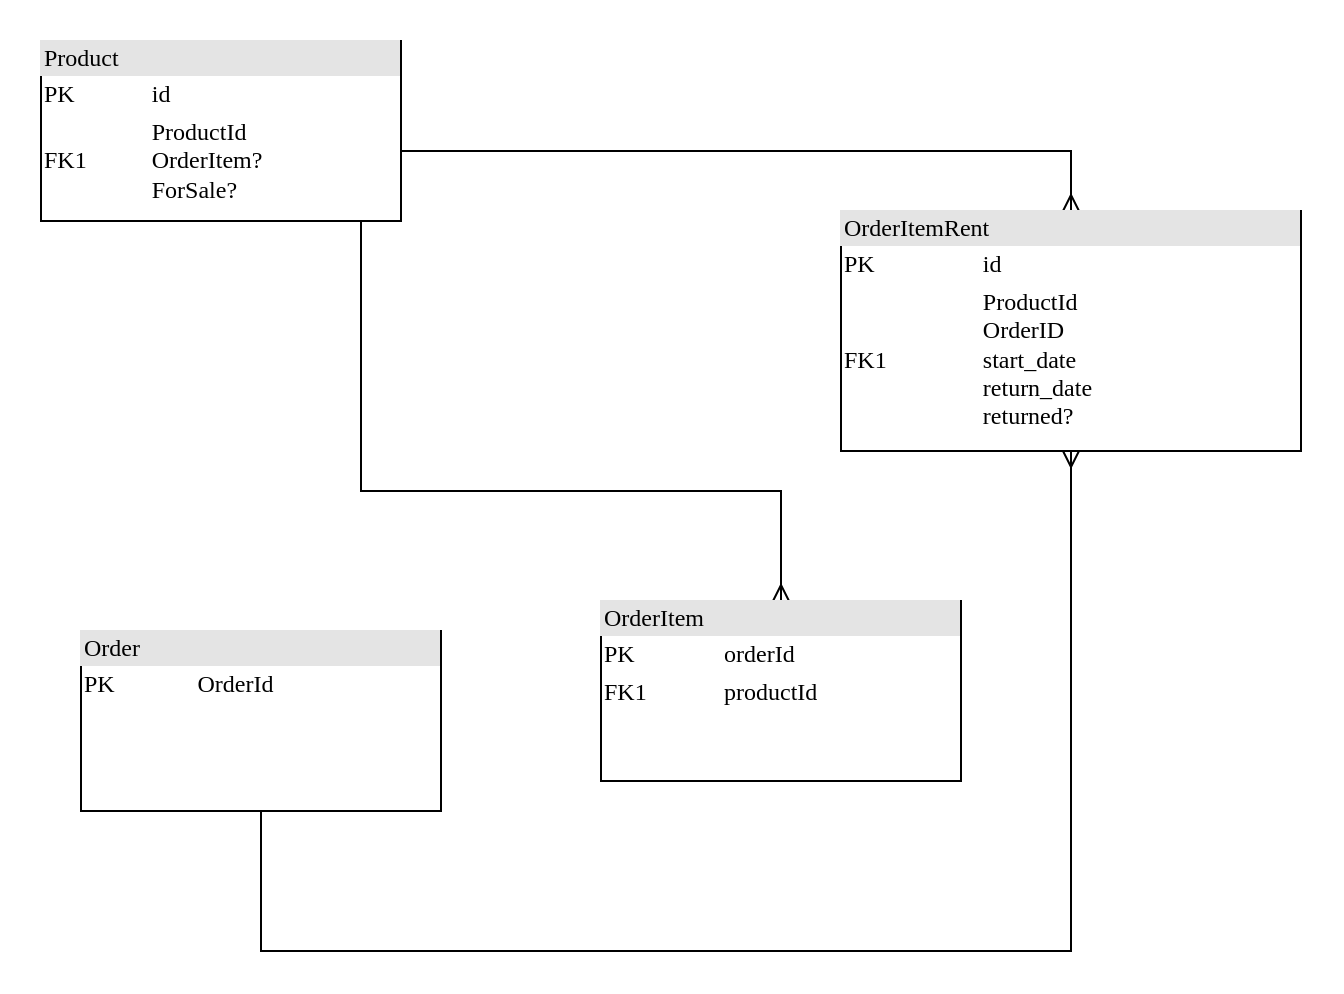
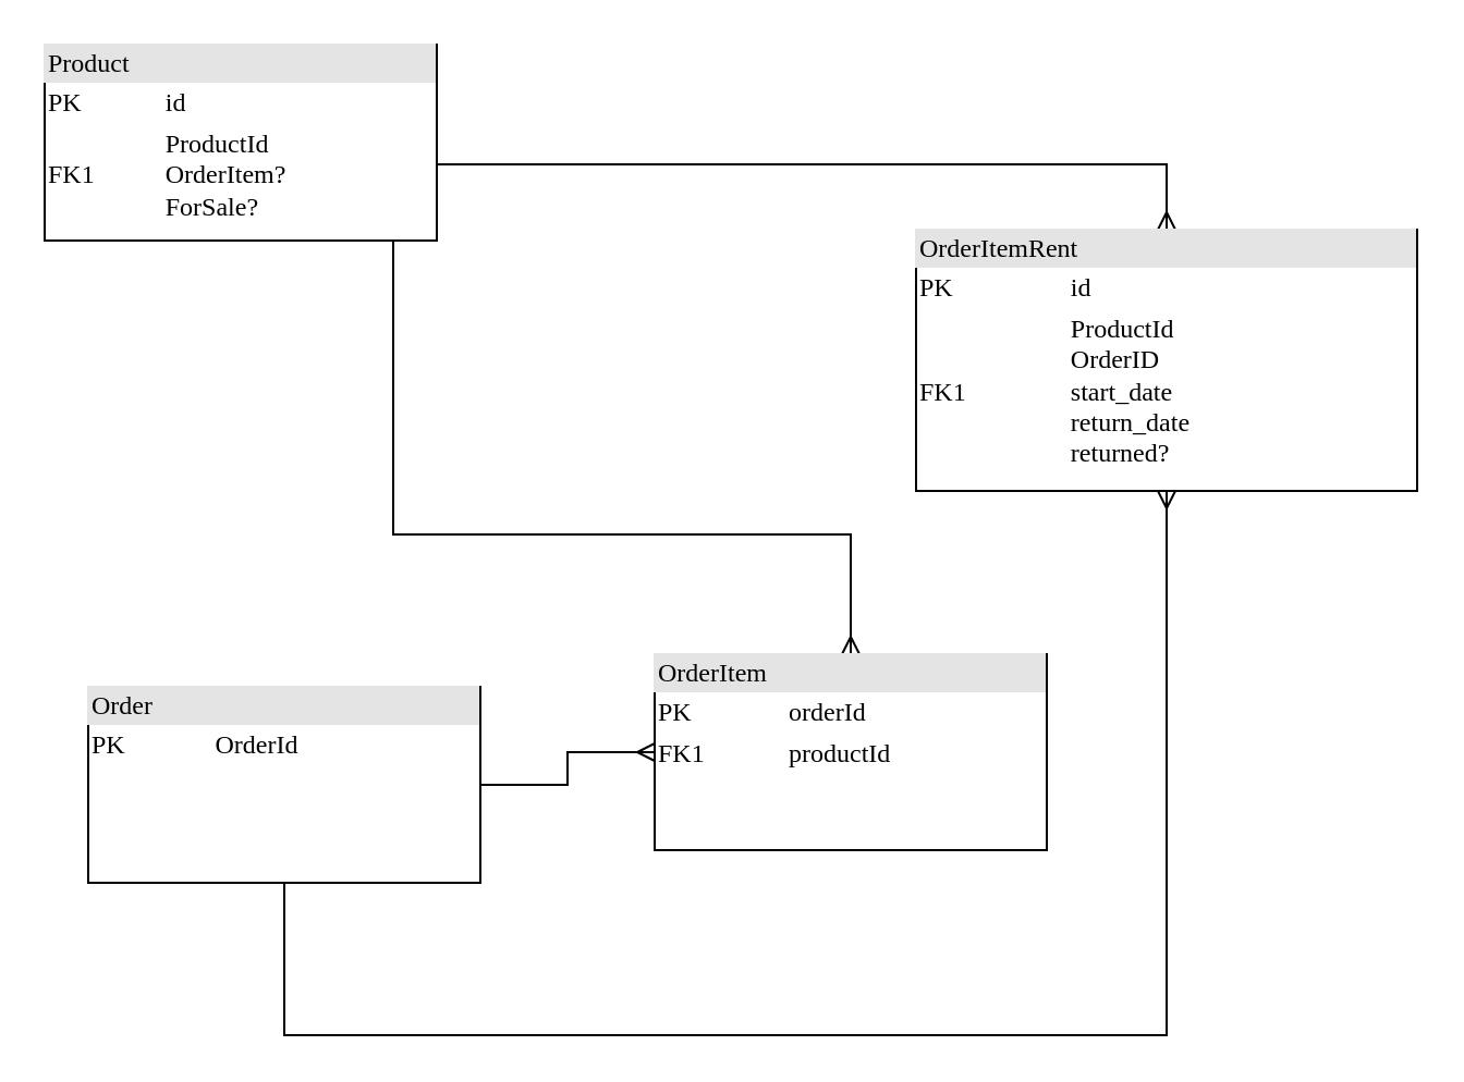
  <mxCell id="0" />
  <mxCell id="1" parent="0" />
  <mxCell id="2" style="edgeStyle=orthogonalEdgeStyle;rounded=0;orthogonalLoop=1;jettySize=auto;html=1;endArrow=ERmany;endFill=0;" edge="1" parent="1" source="4" target="9"><mxGeometry relative="1" as="geometry"><Array as="points"><mxPoint x="180" y="245" /><mxPoint x="390" y="245" /></Array></mxGeometry></mxCell>
  <mxCell id="3" value="" style="edgeStyle=orthogonalEdgeStyle;rounded=0;orthogonalLoop=1;jettySize=auto;html=1;endArrow=ERmany;endFill=0;" edge="1" parent="1" source="4" target="5"><mxGeometry relative="1" as="geometry"><Array as="points"><mxPoint x="535" y="75" /></Array></mxGeometry></mxCell>
  <mxCell id="4" value="&lt;div style=&quot;box-sizing: border-box ; width: 100% ; background: #e4e4e4 ; padding: 2px&quot;&gt;Product&lt;/div&gt;&lt;table style=&quot;width: 100% ; font-size: 1em&quot; cellpadding=&quot;2&quot; cellspacing=&quot;0&quot;&gt;&lt;tbody&gt;&lt;tr&gt;&lt;td&gt;PK&lt;/td&gt;&lt;td&gt;id&lt;/td&gt;&lt;/tr&gt;&lt;tr&gt;&lt;td&gt;FK1&lt;/td&gt;&lt;td&gt;ProductId&lt;br&gt;OrderItem?&lt;br&gt;ForSale?&lt;/td&gt;&lt;/tr&gt;&lt;tr&gt;&lt;td&gt;&lt;/td&gt;&lt;td&gt;&lt;br&gt;&lt;/td&gt;&lt;/tr&gt;&lt;/tbody&gt;&lt;/table&gt;" style="verticalAlign=top;align=left;overflow=fill;html=1;rounded=0;shadow=0;comic=0;labelBackgroundColor=none;strokeColor=#000000;strokeWidth=1;fillColor=#ffffff;fontFamily=Verdana;fontSize=12;fontColor=#000000;" vertex="1" parent="1"><mxGeometry x="20" y="20" width="180" height="90" as="geometry" /></mxCell>
  <mxCell id="5" value="&lt;div style=&quot;box-sizing: border-box ; width: 100% ; background: #e4e4e4 ; padding: 2px&quot;&gt;OrderItemRent&lt;/div&gt;&lt;table style=&quot;width: 100% ; font-size: 1em&quot; cellpadding=&quot;2&quot; cellspacing=&quot;0&quot;&gt;&lt;tbody&gt;&lt;tr&gt;&lt;td&gt;PK&lt;/td&gt;&lt;td&gt;id&lt;/td&gt;&lt;/tr&gt;&lt;tr&gt;&lt;td&gt;FK1&lt;/td&gt;&lt;td&gt;ProductId&lt;br&gt;OrderID&lt;br&gt;start_date&lt;br&gt;return_date&lt;br&gt;returned?&lt;/td&gt;&lt;/tr&gt;&lt;tr&gt;&lt;td&gt;&lt;/td&gt;&lt;td&gt;&lt;br&gt;&lt;/td&gt;&lt;/tr&gt;&lt;/tbody&gt;&lt;/table&gt;" style="verticalAlign=top;align=left;overflow=fill;html=1;rounded=0;shadow=0;comic=0;labelBackgroundColor=none;strokeColor=#000000;strokeWidth=1;fillColor=#ffffff;fontFamily=Verdana;fontSize=12;fontColor=#000000;" vertex="1" parent="1"><mxGeometry x="420" y="105" width="230" height="120" as="geometry" /></mxCell>
+ <mxCell id="6" style="edgeStyle=orthogonalEdgeStyle;rounded=0;orthogonalLoop=1;jettySize=auto;html=1;exitX=1;exitY=0.5;exitDx=0;exitDy=0;entryX=0;entryY=0.5;entryDx=0;entryDy=0;endArrow=ERmany;endFill=0;" edge="1" parent="1" source="8" target="9"><mxGeometry relative="1" as="geometry" /></mxCell>
  <mxCell id="7" value="" style="edgeStyle=orthogonalEdgeStyle;rounded=0;orthogonalLoop=1;jettySize=auto;html=1;endArrow=ERmany;endFill=0;entryX=0.5;entryY=1;entryDx=0;entryDy=0;" edge="1" parent="1" source="8" target="5"><mxGeometry relative="1" as="geometry"><mxPoint x="570" y="465" as="targetPoint" /><Array as="points"><mxPoint x="130" y="475" /><mxPoint x="535" y="475" /></Array></mxGeometry></mxCell>
  <mxCell id="8" value="&lt;div style=&quot;box-sizing: border-box ; width: 100% ; background: #e4e4e4 ; padding: 2px&quot;&gt;Order&lt;/div&gt;&lt;table style=&quot;width: 100% ; font-size: 1em&quot; cellpadding=&quot;2&quot; cellspacing=&quot;0&quot;&gt;&lt;tbody&gt;&lt;tr&gt;&lt;td&gt;PK&lt;/td&gt;&lt;td&gt;OrderId&lt;/td&gt;&lt;/tr&gt;&lt;tr&gt;&lt;td&gt;&lt;br&gt;&lt;/td&gt;&lt;td&gt;&lt;br&gt;&lt;/td&gt;&lt;/tr&gt;&lt;tr&gt;&lt;td&gt;&lt;/td&gt;&lt;td&gt;&lt;br&gt;&lt;/td&gt;&lt;/tr&gt;&lt;/tbody&gt;&lt;/table&gt;" style="verticalAlign=top;align=left;overflow=fill;html=1;rounded=0;shadow=0;comic=0;labelBackgroundColor=none;strokeColor=#000000;strokeWidth=1;fillColor=#ffffff;fontFamily=Verdana;fontSize=12;fontColor=#000000;" vertex="1" parent="1"><mxGeometry x="40" y="315" width="180" height="90" as="geometry" /></mxCell>
  <mxCell id="9" value="&lt;div style=&quot;box-sizing: border-box ; width: 100% ; background: #e4e4e4 ; padding: 2px&quot;&gt;OrderItem&lt;/div&gt;&lt;table style=&quot;width: 100% ; font-size: 1em&quot; cellpadding=&quot;2&quot; cellspacing=&quot;0&quot;&gt;&lt;tbody&gt;&lt;tr&gt;&lt;td&gt;PK&lt;/td&gt;&lt;td&gt;orderId&lt;/td&gt;&lt;/tr&gt;&lt;tr&gt;&lt;td&gt;FK1&lt;/td&gt;&lt;td&gt;productId&lt;/td&gt;&lt;/tr&gt;&lt;tr&gt;&lt;td&gt;&lt;/td&gt;&lt;td&gt;&lt;br&gt;&lt;/td&gt;&lt;/tr&gt;&lt;/tbody&gt;&lt;/table&gt;" style="verticalAlign=top;align=left;overflow=fill;html=1;rounded=0;shadow=0;comic=0;labelBackgroundColor=none;strokeColor=#000000;strokeWidth=1;fillColor=#ffffff;fontFamily=Verdana;fontSize=12;fontColor=#000000;" vertex="1" parent="1"><mxGeometry x="300" y="300" width="180" height="90" as="geometry" /></mxCell>
